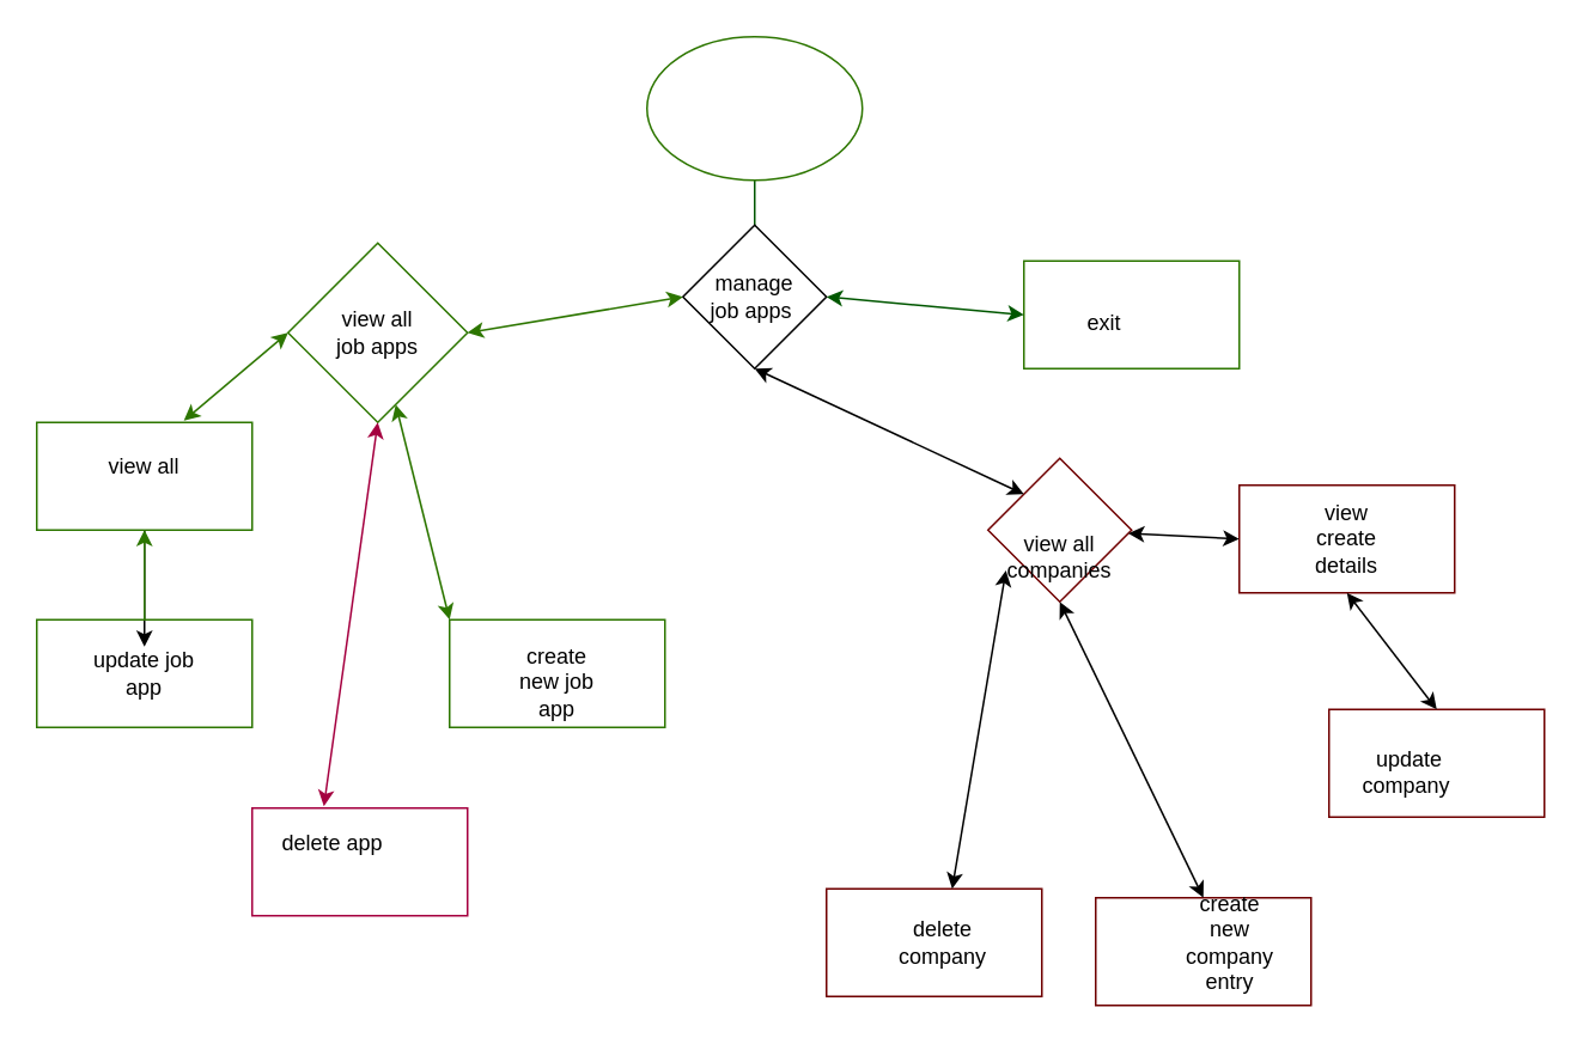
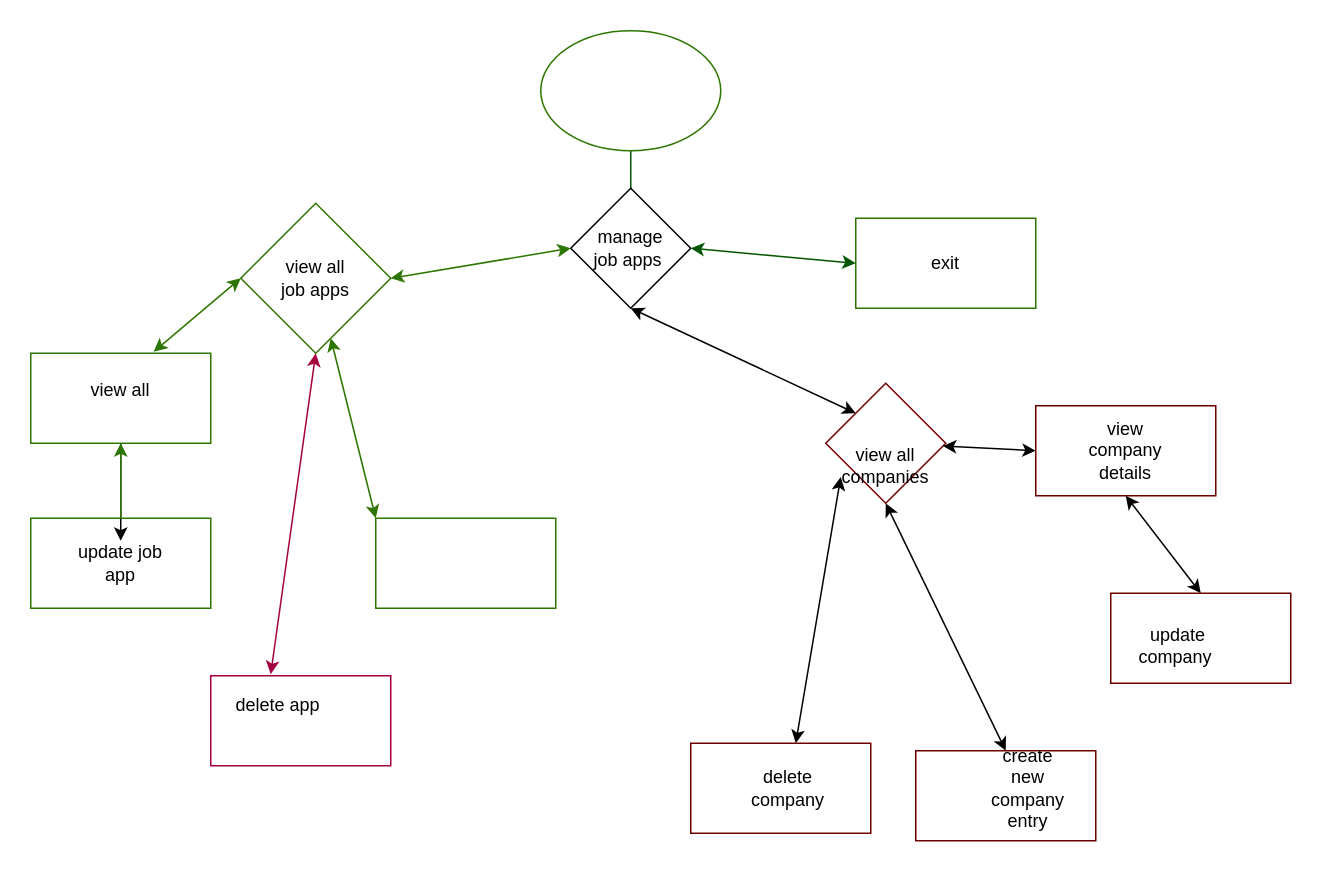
  <mxCell id="0" />
  <mxCell id="1" parent="0" />
  <mxCell id="2" value="" style="edgeStyle=none;html=1;fillColor=#008a00;strokeColor=#005700;" parent="1" source="3" target="5" edge="1"><mxGeometry relative="1" as="geometry" /></mxCell>
  <mxCell id="3" value="" style="ellipse;whiteSpace=wrap;html=1;fillColor=none;fontColor=#ffffff;strokeColor=#2D7600;" parent="1" vertex="1"><mxGeometry x="360" y="20" width="120" height="80" as="geometry" /></mxCell>
  <mxCell id="4" value="" style="rhombus;whiteSpace=wrap;html=1;" parent="1" vertex="1"><mxGeometry x="380" y="125" width="80" height="80" as="geometry" /></mxCell>
  <mxCell id="5" value="manage job apps&amp;nbsp;" style="text;html=1;strokeColor=none;fillColor=none;align=center;verticalAlign=middle;whiteSpace=wrap;rounded=0;" parent="1" vertex="1"><mxGeometry x="390" y="150" width="60" height="30" as="geometry" /></mxCell>
  <mxCell id="6" value="" style="whiteSpace=wrap;html=1;fillColor=none;fontColor=#ffffff;strokeColor=#2D7600;" parent="1" vertex="1"><mxGeometry x="570" y="145" width="120" height="60" as="geometry" /></mxCell>
- <mxCell id="7" value="exit" style="text;html=1;strokeColor=none;fillColor=none;align=center;verticalAlign=middle;whiteSpace=wrap;rounded=0;" parent="1" vertex="1"><mxGeometry x="585" y="165" width="60" height="30" as="geometry" /></mxCell>
+ <mxCell id="7" value="exit" style="text;html=1;strokeColor=none;fillColor=none;align=center;verticalAlign=middle;whiteSpace=wrap;rounded=0;" parent="1" vertex="1"><mxGeometry x="600" y="160" width="60" height="30" as="geometry" /></mxCell>
  <mxCell id="8" value="" style="rhombus;whiteSpace=wrap;html=1;fillColor=none;fontColor=#ffffff;strokeColor=#2D7600;" parent="1" vertex="1"><mxGeometry x="160" y="135" width="100" height="100" as="geometry" /></mxCell>
  <mxCell id="9" value="view all job apps" style="text;html=1;strokeColor=none;fillColor=none;align=center;verticalAlign=middle;whiteSpace=wrap;rounded=0;" parent="1" vertex="1"><mxGeometry x="180" y="170" width="60" height="30" as="geometry" /></mxCell>
- <mxCell id="10" value="create new job app" style="text;html=1;strokeColor=none;fillColor=none;align=center;verticalAlign=middle;whiteSpace=wrap;rounded=0;" parent="1" vertex="1"><mxGeometry x="280" y="365" width="60" height="30" as="geometry" /></mxCell>
  <mxCell id="11" value="view all" style="text;html=1;strokeColor=none;fillColor=none;align=center;verticalAlign=middle;whiteSpace=wrap;rounded=0;" parent="1" vertex="1"><mxGeometry x="50" y="245" width="60" height="30" as="geometry" /></mxCell>
  <mxCell id="12" value="delete app" style="text;html=1;strokeColor=none;fillColor=none;align=center;verticalAlign=middle;whiteSpace=wrap;rounded=0;" parent="1" vertex="1"><mxGeometry x="155" y="455" width="60" height="30" as="geometry" /></mxCell>
  <mxCell id="13" value="" style="rhombus;whiteSpace=wrap;html=1;fillColor=none;fontColor=#ffffff;strokeColor=#6F0000;" parent="1" vertex="1"><mxGeometry x="550" y="255" width="80" height="80" as="geometry" /></mxCell>
  <mxCell id="14" value="view all companies" style="text;html=1;strokeColor=none;fillColor=none;align=center;verticalAlign=middle;whiteSpace=wrap;rounded=0;" parent="1" vertex="1"><mxGeometry x="560" y="295" width="60" height="30" as="geometry" /></mxCell>
  <mxCell id="15" value="" style="rounded=0;whiteSpace=wrap;html=1;fillColor=none;fontColor=#ffffff;strokeColor=#6F0000;" parent="1" vertex="1"><mxGeometry x="740" y="395" width="120" height="60" as="geometry" /></mxCell>
  <mxCell id="16" value="update company&amp;nbsp;" style="text;html=1;strokeColor=none;fillColor=none;align=center;verticalAlign=middle;whiteSpace=wrap;rounded=0;" parent="1" vertex="1"><mxGeometry x="755" y="415" width="60" height="30" as="geometry" /></mxCell>
  <mxCell id="17" value="" style="rounded=0;whiteSpace=wrap;html=1;fillColor=none;fontColor=#ffffff;strokeColor=#2D7600;" parent="1" vertex="1"><mxGeometry x="250" y="345" width="120" height="60" as="geometry" /></mxCell>
  <mxCell id="18" value="" style="rounded=0;whiteSpace=wrap;html=1;fillColor=none;fontColor=#ffffff;strokeColor=#6F0000;" parent="1" vertex="1"><mxGeometry x="690" y="270" width="120" height="60" as="geometry" /></mxCell>
- <mxCell id="19" value="view create details" style="text;html=1;strokeColor=none;fillColor=none;align=center;verticalAlign=middle;whiteSpace=wrap;rounded=0;" parent="1" vertex="1"><mxGeometry x="720" y="285" width="60" height="30" as="geometry" /></mxCell>
+ <mxCell id="19" value="view company details" style="text;html=1;strokeColor=none;fillColor=none;align=center;verticalAlign=middle;whiteSpace=wrap;rounded=0;" parent="1" vertex="1"><mxGeometry x="720" y="285" width="60" height="30" as="geometry" /></mxCell>
  <mxCell id="20" value="" style="edgeStyle=none;html=1;" parent="1" source="21" target="25" edge="1"><mxGeometry relative="1" as="geometry" /></mxCell>
  <mxCell id="21" value="" style="rounded=0;whiteSpace=wrap;html=1;fillColor=none;fontColor=#ffffff;strokeColor=#2D7600;" parent="1" vertex="1"><mxGeometry x="20" y="235" width="120" height="60" as="geometry" /></mxCell>
  <mxCell id="22" value="" style="rounded=0;whiteSpace=wrap;html=1;fillColor=none;fontColor=#ffffff;strokeColor=#A50040;" parent="1" vertex="1"><mxGeometry x="140" y="450" width="120" height="60" as="geometry" /></mxCell>
  <mxCell id="23" value="" style="edgeStyle=none;html=1;fillColor=#60a917;strokeColor=#2D7600;" parent="1" source="24" target="21" edge="1"><mxGeometry relative="1" as="geometry" /></mxCell>
  <mxCell id="24" value="" style="rounded=0;whiteSpace=wrap;html=1;fillColor=none;fontColor=#ffffff;strokeColor=#2D7600;" parent="1" vertex="1"><mxGeometry x="20" y="345" width="120" height="60" as="geometry" /></mxCell>
  <mxCell id="25" value="update job app" style="text;html=1;strokeColor=none;fillColor=none;align=center;verticalAlign=middle;whiteSpace=wrap;rounded=0;" parent="1" vertex="1"><mxGeometry x="50" y="360" width="60" height="30" as="geometry" /></mxCell>
  <mxCell id="26" value="" style="endArrow=classic;startArrow=classic;html=1;entryX=1;entryY=0.5;entryDx=0;entryDy=0;exitX=0;exitY=0.5;exitDx=0;exitDy=0;fillColor=#60a917;strokeColor=#2D7600;" parent="1" source="4" target="8" edge="1"><mxGeometry width="50" height="50" relative="1" as="geometry"><mxPoint x="400" y="385" as="sourcePoint" /><mxPoint x="450" y="335" as="targetPoint" /></mxGeometry></mxCell>
  <mxCell id="27" value="" style="endArrow=classic;startArrow=classic;html=1;entryX=0;entryY=0;entryDx=0;entryDy=0;fillColor=#60a917;strokeColor=#2D7600;" parent="1" source="8" target="17" edge="1"><mxGeometry width="50" height="50" relative="1" as="geometry"><mxPoint x="400" y="385" as="sourcePoint" /><mxPoint x="450" y="335" as="targetPoint" /></mxGeometry></mxCell>
  <mxCell id="28" value="" style="endArrow=classic;startArrow=classic;html=1;entryX=0.5;entryY=1;entryDx=0;entryDy=0;exitX=0.333;exitY=-0.017;exitDx=0;exitDy=0;exitPerimeter=0;fillColor=#d80073;strokeColor=#A50040;" parent="1" source="22" target="8" edge="1"><mxGeometry width="50" height="50" relative="1" as="geometry"><mxPoint x="400" y="385" as="sourcePoint" /><mxPoint x="450" y="335" as="targetPoint" /></mxGeometry></mxCell>
  <mxCell id="29" value="" style="endArrow=classic;startArrow=classic;html=1;entryX=0;entryY=0.5;entryDx=0;entryDy=0;exitX=0.683;exitY=-0.017;exitDx=0;exitDy=0;exitPerimeter=0;fillColor=#60a917;strokeColor=#2D7600;" parent="1" source="21" target="8" edge="1"><mxGeometry width="50" height="50" relative="1" as="geometry"><mxPoint x="400" y="385" as="sourcePoint" /><mxPoint x="450" y="335" as="targetPoint" /></mxGeometry></mxCell>
  <mxCell id="30" value="" style="endArrow=classic;startArrow=classic;html=1;entryX=0;entryY=0;entryDx=0;entryDy=0;exitX=0.5;exitY=1;exitDx=0;exitDy=0;" parent="1" source="4" target="13" edge="1"><mxGeometry width="50" height="50" relative="1" as="geometry"><mxPoint x="400" y="385" as="sourcePoint" /><mxPoint x="450" y="335" as="targetPoint" /></mxGeometry></mxCell>
  <mxCell id="31" value="" style="endArrow=classic;startArrow=classic;html=1;entryX=0;entryY=0.5;entryDx=0;entryDy=0;" parent="1" source="13" target="18" edge="1"><mxGeometry width="50" height="50" relative="1" as="geometry"><mxPoint x="590" y="335" as="sourcePoint" /><mxPoint x="460" y="185" as="targetPoint" /></mxGeometry></mxCell>
  <mxCell id="32" value="" style="endArrow=classic;startArrow=classic;html=1;entryX=0.5;entryY=1;entryDx=0;entryDy=0;exitX=0.5;exitY=0;exitDx=0;exitDy=0;" parent="1" source="15" target="18" edge="1"><mxGeometry width="50" height="50" relative="1" as="geometry"><mxPoint x="410" y="235" as="sourcePoint" /><mxPoint x="460" y="185" as="targetPoint" /></mxGeometry></mxCell>
  <mxCell id="33" value="" style="rounded=0;whiteSpace=wrap;html=1;fillColor=none;fontColor=#ffffff;strokeColor=#6F0000;" parent="1" vertex="1"><mxGeometry x="610" y="500" width="120" height="60" as="geometry" /></mxCell>
  <mxCell id="34" value="create new company entry" style="text;html=1;strokeColor=none;fillColor=none;align=center;verticalAlign=middle;whiteSpace=wrap;rounded=0;" parent="1" vertex="1"><mxGeometry x="655" y="510" width="60" height="30" as="geometry" /></mxCell>
  <mxCell id="35" value="" style="endArrow=classic;startArrow=classic;html=1;entryX=0.5;entryY=1;entryDx=0;entryDy=0;exitX=0.5;exitY=0;exitDx=0;exitDy=0;" parent="1" source="33" target="13" edge="1"><mxGeometry width="50" height="50" relative="1" as="geometry"><mxPoint x="410" y="215" as="sourcePoint" /><mxPoint x="460" y="165" as="targetPoint" /><Array as="points" /></mxGeometry></mxCell>
  <mxCell id="36" value="delete company" style="text;html=1;strokeColor=none;fillColor=none;align=center;verticalAlign=middle;whiteSpace=wrap;rounded=0;" parent="1" vertex="1"><mxGeometry x="495" y="510" width="60" height="30" as="geometry" /></mxCell>
  <mxCell id="37" value="" style="rounded=0;whiteSpace=wrap;html=1;fillColor=none;fontColor=#ffffff;strokeColor=#6F0000;" parent="1" vertex="1"><mxGeometry x="460" y="495" width="120" height="60" as="geometry" /></mxCell>
  <mxCell id="38" value="" style="endArrow=classic;startArrow=classic;html=1;entryX=0;entryY=0.75;entryDx=0;entryDy=0;" parent="1" target="14" edge="1"><mxGeometry width="50" height="50" relative="1" as="geometry"><mxPoint x="530" y="495" as="sourcePoint" /><mxPoint x="460" y="155" as="targetPoint" /></mxGeometry></mxCell>
  <mxCell id="39" value="" style="endArrow=classic;startArrow=classic;html=1;entryX=0;entryY=0.5;entryDx=0;entryDy=0;exitX=1;exitY=0.5;exitDx=0;exitDy=0;fillColor=#008a00;strokeColor=#005700;" parent="1" source="4" target="6" edge="1"><mxGeometry width="50" height="50" relative="1" as="geometry"><mxPoint x="320" y="305" as="sourcePoint" /><mxPoint x="370" y="255" as="targetPoint" /></mxGeometry></mxCell>
